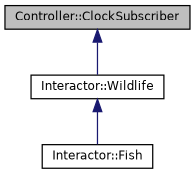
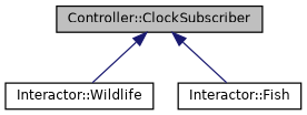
  digraph {
    node [color=black fillcolor=white fontname=Helvetica fontsize=10 shape=record style=filled]
    edge [color=midnightblue dir=back fontname=Helvetica fontsize=10 labelfontname=Helvetica labelfontsize=10 style=solid]
    n1 [fillcolor=grey75 fontcolor=black height=0.2 label="Controller::ClockSubscriber" width=0.4]
    n2 [height=0.2 label="Interactor::Wildlife" width=0.4]
    n3 [height=0.2 label="Interactor::Fish" width=0.4]
    n1 -> n2
-   n2 -> n3
+   n1 -> n3
  }
